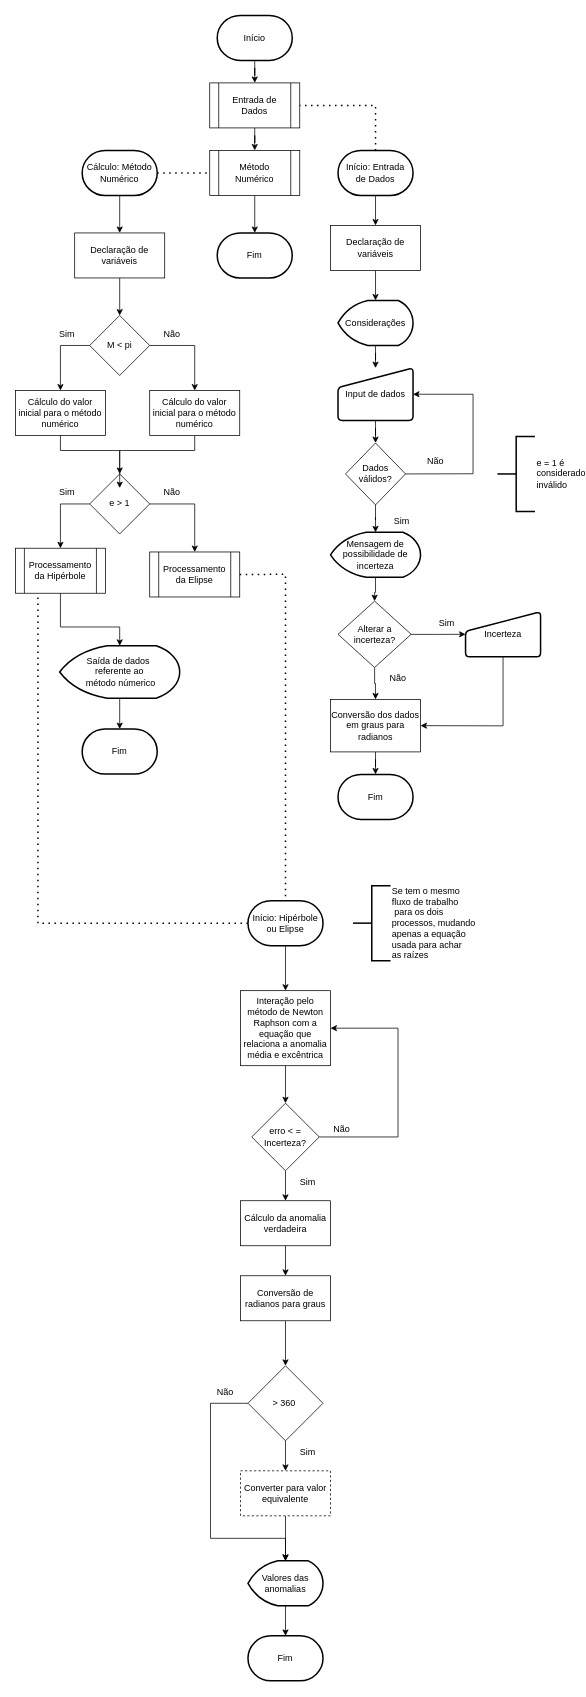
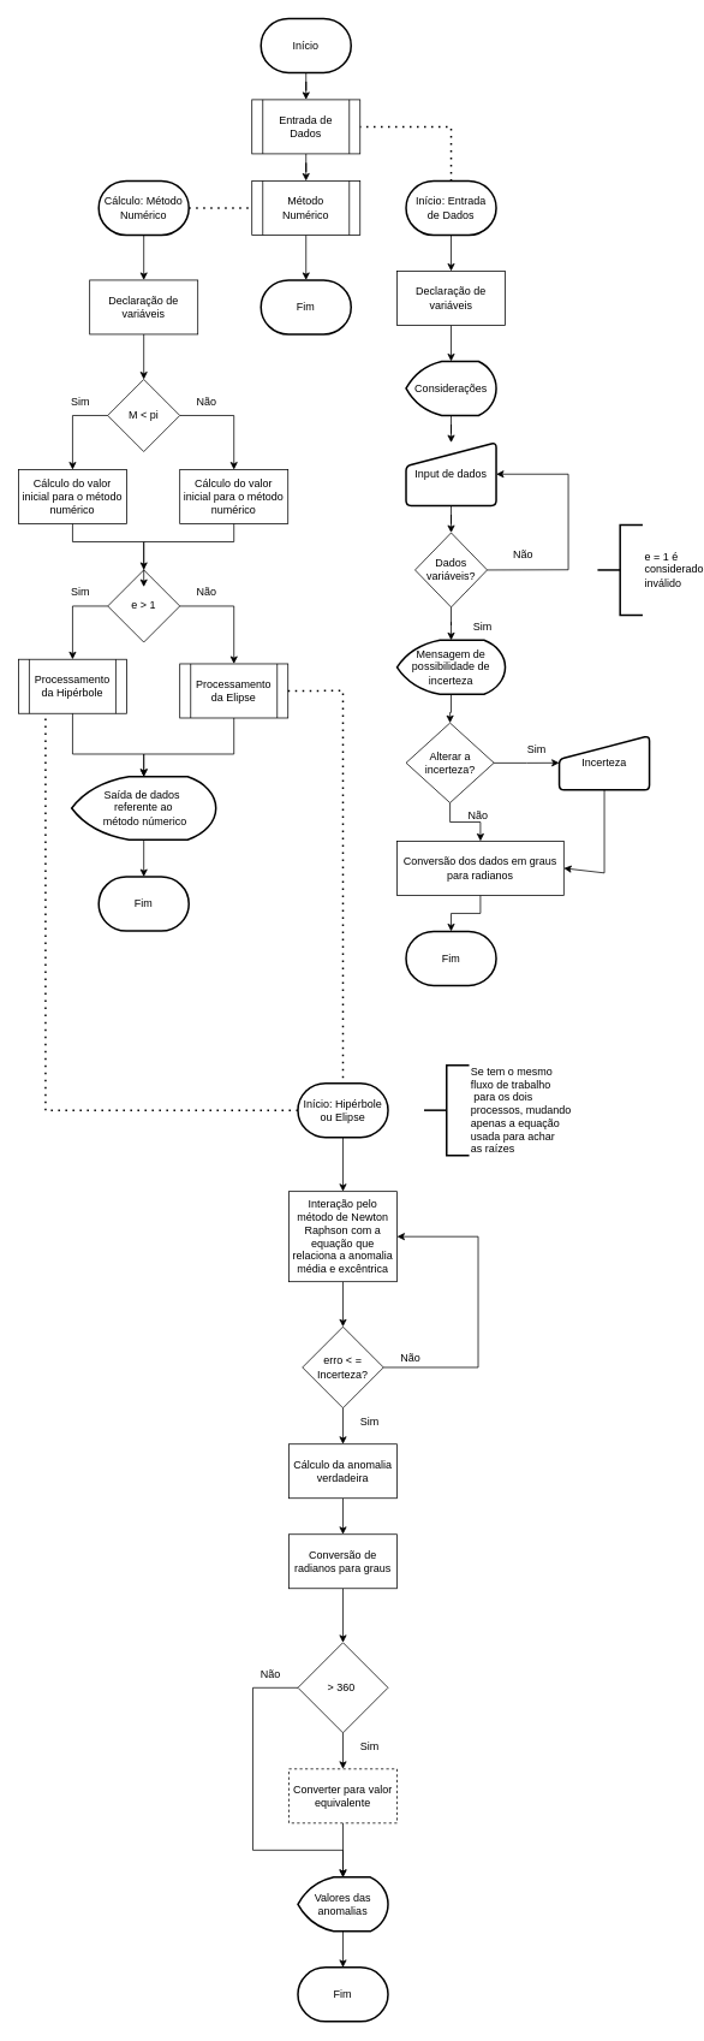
  <mxCell id="0" />
  <mxCell id="1" parent="0" />
  <mxCell id="2" value="" style="edgeStyle=orthogonalEdgeStyle;rounded=0;orthogonalLoop=1;jettySize=auto;html=1;" parent="1" source="3" target="37" edge="1"><mxGeometry relative="1" as="geometry" /></mxCell>
  <mxCell id="3" value="Início" style="strokeWidth=2;html=1;shape=mxgraph.flowchart.terminator;whiteSpace=wrap;" parent="1" vertex="1"><mxGeometry x="289" y="20" width="100" height="60" as="geometry" /></mxCell>
  <mxCell id="4" value="" style="edgeStyle=orthogonalEdgeStyle;rounded=0;orthogonalLoop=1;jettySize=auto;html=1;" parent="1" source="5" target="24" edge="1"><mxGeometry relative="1" as="geometry" /></mxCell>
- <mxCell id="5" value="Dados válidos?" style="rhombus;whiteSpace=wrap;html=1;" parent="1" vertex="1"><mxGeometry x="460" y="590" width="80" height="82.5" as="geometry" /></mxCell>
+ <mxCell id="5" value="Dados variáveis?" style="rhombus;whiteSpace=wrap;html=1;" parent="1" vertex="1"><mxGeometry x="460" y="590" width="80" height="82.5" as="geometry" /></mxCell>
  <mxCell id="6" value="" style="edgeStyle=orthogonalEdgeStyle;rounded=0;orthogonalLoop=1;jettySize=auto;html=1;startArrow=none;" parent="1" source="69" target="9" edge="1"><mxGeometry relative="1" as="geometry"><mxPoint x="500" y="860" as="sourcePoint" /></mxGeometry></mxCell>
  <mxCell id="7" value="" style="edgeStyle=orthogonalEdgeStyle;rounded=0;orthogonalLoop=1;jettySize=auto;html=1;" parent="1" source="69" target="25" edge="1"><mxGeometry relative="1" as="geometry" /></mxCell>
  <mxCell id="8" value="" style="edgeStyle=orthogonalEdgeStyle;rounded=0;orthogonalLoop=1;jettySize=auto;html=1;" parent="1" source="9" target="43" edge="1"><mxGeometry relative="1" as="geometry" /></mxCell>
- <mxCell id="9" value="Conversão dos dados em graus para radianos" style="rounded=0;whiteSpace=wrap;html=1;" parent="1" vertex="1"><mxGeometry x="440" y="931.75" width="120" height="70" as="geometry" /></mxCell>
+ <mxCell id="9" value="Conversão dos dados em graus para radianos" style="rounded=0;whiteSpace=wrap;html=1;" parent="1" vertex="1"><mxGeometry x="440" y="931.75" width="185" height="60" as="geometry" /></mxCell>
  <mxCell id="10" value="M &amp;lt; pi" style="rhombus;whiteSpace=wrap;html=1;" parent="1" vertex="1"><mxGeometry x="119" y="420" width="80" height="80" as="geometry" /></mxCell>
  <mxCell id="11" value="Cálculo do valor inicial para o método numérico" style="rounded=0;whiteSpace=wrap;html=1;" parent="1" vertex="1"><mxGeometry x="20" y="520" width="120" height="60" as="geometry" /></mxCell>
  <mxCell id="12" value="&lt;span&gt;Cálculo do valor inicial para o método numérico&lt;/span&gt;" style="rounded=0;whiteSpace=wrap;html=1;" parent="1" vertex="1"><mxGeometry x="199" y="520" width="120" height="60" as="geometry" /></mxCell>
  <mxCell id="13" value="" style="endArrow=classic;html=1;rounded=0;exitX=0;exitY=0.5;exitDx=0;exitDy=0;entryX=0.5;entryY=0;entryDx=0;entryDy=0;" parent="1" source="10" target="11" edge="1"><mxGeometry width="50" height="50" relative="1" as="geometry"><mxPoint x="189" y="490" as="sourcePoint" /><mxPoint x="239" y="440" as="targetPoint" /><Array as="points"><mxPoint x="80" y="460" /></Array></mxGeometry></mxCell>
  <mxCell id="14" value="" style="endArrow=classic;html=1;rounded=0;exitX=1;exitY=0.5;exitDx=0;exitDy=0;entryX=0.5;entryY=0;entryDx=0;entryDy=0;" parent="1" source="10" target="12" edge="1"><mxGeometry width="50" height="50" relative="1" as="geometry"><mxPoint x="239" y="480" as="sourcePoint" /><mxPoint x="289" y="430" as="targetPoint" /><Array as="points"><mxPoint x="259" y="460" /></Array></mxGeometry></mxCell>
  <mxCell id="15" value="e&amp;nbsp;&amp;gt; 1" style="rhombus;whiteSpace=wrap;html=1;" parent="1" vertex="1"><mxGeometry x="119" y="631.25" width="80" height="80" as="geometry" /></mxCell>
  <mxCell id="16" value="" style="endArrow=classic;html=1;rounded=0;exitX=0.5;exitY=1;exitDx=0;exitDy=0;entryX=0.5;entryY=0;entryDx=0;entryDy=0;" parent="1" source="11" target="15" edge="1"><mxGeometry width="50" height="50" relative="1" as="geometry"><mxPoint x="189" y="490" as="sourcePoint" /><mxPoint x="239" y="440" as="targetPoint" /><Array as="points"><mxPoint x="80" y="600" /><mxPoint x="159" y="600" /></Array></mxGeometry></mxCell>
  <mxCell id="17" value="" style="endArrow=classic;html=1;rounded=0;exitX=0.5;exitY=1;exitDx=0;exitDy=0;" parent="1" source="12" edge="1"><mxGeometry width="50" height="50" relative="1" as="geometry"><mxPoint x="189" y="490" as="sourcePoint" /><mxPoint x="159" y="650" as="targetPoint" /><Array as="points"><mxPoint x="259" y="600" /><mxPoint x="159" y="600" /></Array></mxGeometry></mxCell>
  <mxCell id="18" value="e = 1 é &lt;br&gt;considerado &lt;br&gt;inválido" style="strokeWidth=2;html=1;shape=mxgraph.flowchart.annotation_2;align=left;labelPosition=right;pointerEvents=1;" parent="1" vertex="1"><mxGeometry x="662.5" y="581.25" width="50" height="100" as="geometry" /></mxCell>
  <mxCell id="19" value="" style="edgeStyle=orthogonalEdgeStyle;rounded=0;orthogonalLoop=1;jettySize=auto;html=1;" parent="1" source="20" target="22" edge="1"><mxGeometry relative="1" as="geometry" /></mxCell>
  <mxCell id="20" value="Considerações" style="strokeWidth=2;html=1;shape=mxgraph.flowchart.display;whiteSpace=wrap;" parent="1" vertex="1"><mxGeometry x="450" y="400" width="100" height="60" as="geometry" /></mxCell>
  <mxCell id="21" value="" style="edgeStyle=orthogonalEdgeStyle;rounded=0;orthogonalLoop=1;jettySize=auto;html=1;" parent="1" source="22" target="5" edge="1"><mxGeometry relative="1" as="geometry" /></mxCell>
  <mxCell id="22" value="Input de dados" style="html=1;strokeWidth=2;shape=manualInput;whiteSpace=wrap;rounded=1;size=26;arcSize=11;" parent="1" vertex="1"><mxGeometry x="450" y="490" width="100" height="70" as="geometry" /></mxCell>
  <mxCell id="23" value="" style="edgeStyle=orthogonalEdgeStyle;rounded=0;orthogonalLoop=1;jettySize=auto;html=1;" parent="1" source="24" target="69" edge="1"><mxGeometry relative="1" as="geometry" /></mxCell>
  <mxCell id="24" value="Mensagem de possibilidade de incerteza" style="strokeWidth=2;html=1;shape=mxgraph.flowchart.display;whiteSpace=wrap;" parent="1" vertex="1"><mxGeometry x="440" y="709" width="120" height="60" as="geometry" /></mxCell>
  <mxCell id="25" value="Incerteza" style="html=1;strokeWidth=2;shape=manualInput;whiteSpace=wrap;rounded=1;size=26;arcSize=11;" parent="1" vertex="1"><mxGeometry x="620" y="815" width="100" height="60" as="geometry" /></mxCell>
  <mxCell id="26" value="" style="endArrow=classic;html=1;rounded=0;exitX=0.5;exitY=1;exitDx=0;exitDy=0;entryX=1;entryY=0.5;entryDx=0;entryDy=0;" parent="1" source="25" target="9" edge="1"><mxGeometry width="50" height="50" relative="1" as="geometry"><mxPoint x="610" y="980" as="sourcePoint" /><mxPoint x="660" y="930" as="targetPoint" /><Array as="points"><mxPoint x="670" y="967" /></Array></mxGeometry></mxCell>
  <mxCell id="27" value="" style="endArrow=classic;html=1;rounded=0;exitX=1;exitY=0.5;exitDx=0;exitDy=0;" parent="1" source="15" target="30" edge="1"><mxGeometry width="50" height="50" relative="1" as="geometry"><mxPoint x="269" y="761.25" as="sourcePoint" /><mxPoint x="299" y="761.25" as="targetPoint" /><Array as="points"><mxPoint x="259" y="671.25" /></Array></mxGeometry></mxCell>
  <mxCell id="28" value="" style="endArrow=classic;html=1;rounded=0;exitX=0;exitY=0.5;exitDx=0;exitDy=0;entryX=0.5;entryY=0;entryDx=0;entryDy=0;" parent="1" source="15" target="29" edge="1"><mxGeometry width="50" height="50" relative="1" as="geometry"><mxPoint x="269" y="761.25" as="sourcePoint" /><mxPoint x="29" y="751.25" as="targetPoint" /><Array as="points"><mxPoint x="80" y="671.25" /></Array></mxGeometry></mxCell>
  <mxCell id="29" value="Processamento da Hipérbole" style="shape=process;whiteSpace=wrap;html=1;backgroundOutline=1;" parent="1" vertex="1"><mxGeometry x="20" y="730.25" width="120" height="60" as="geometry" /></mxCell>
  <mxCell id="30" value="Processamento da Elipse" style="shape=process;whiteSpace=wrap;html=1;backgroundOutline=1;" parent="1" vertex="1"><mxGeometry x="199" y="735.25" width="120" height="60" as="geometry" /></mxCell>
  <mxCell id="31" value="" style="edgeStyle=orthogonalEdgeStyle;rounded=0;orthogonalLoop=1;jettySize=auto;html=1;" parent="1" source="32" target="33" edge="1"><mxGeometry relative="1" as="geometry" /></mxCell>
  <mxCell id="32" value="Saída de dados&amp;nbsp;&lt;br&gt;referente ao&lt;br&gt;&amp;nbsp;método númerico" style="strokeWidth=2;html=1;shape=mxgraph.flowchart.display;whiteSpace=wrap;" parent="1" vertex="1"><mxGeometry x="79" y="860.25" width="160" height="70" as="geometry" /></mxCell>
  <mxCell id="33" value="Fim" style="strokeWidth=2;html=1;shape=mxgraph.flowchart.terminator;whiteSpace=wrap;" parent="1" vertex="1"><mxGeometry x="109" y="971.25" width="100" height="60" as="geometry" /></mxCell>
  <mxCell id="34" value="" style="endArrow=classic;html=1;rounded=0;exitX=0.5;exitY=1;exitDx=0;exitDy=0;entryX=0.5;entryY=0;entryDx=0;entryDy=0;entryPerimeter=0;" parent="1" source="29" target="32" edge="1"><mxGeometry width="50" height="50" relative="1" as="geometry"><mxPoint x="269" y="845.25" as="sourcePoint" /><mxPoint x="319" y="795.25" as="targetPoint" /><Array as="points"><mxPoint x="80" y="835.25" /><mxPoint x="159" y="835.25" /></Array></mxGeometry></mxCell>
+ <mxCell id="35" value="" style="endArrow=classic;html=1;rounded=0;exitX=0.5;exitY=1;exitDx=0;exitDy=0;entryX=0.5;entryY=0;entryDx=0;entryDy=0;entryPerimeter=0;" parent="1" source="30" target="32" edge="1"><mxGeometry width="50" height="50" relative="1" as="geometry"><mxPoint x="269" y="845.25" as="sourcePoint" /><mxPoint x="319" y="795.25" as="targetPoint" /><Array as="points"><mxPoint x="259" y="835.25" /><mxPoint x="159" y="835.25" /></Array></mxGeometry></mxCell>
  <mxCell id="36" value="" style="edgeStyle=orthogonalEdgeStyle;rounded=0;orthogonalLoop=1;jettySize=auto;html=1;" parent="1" source="37" target="39" edge="1"><mxGeometry relative="1" as="geometry" /></mxCell>
  <mxCell id="37" value="Entrada de Dados" style="shape=process;whiteSpace=wrap;html=1;backgroundOutline=1;" parent="1" vertex="1"><mxGeometry x="279" y="110" width="120" height="60" as="geometry" /></mxCell>
  <mxCell id="38" value="" style="edgeStyle=orthogonalEdgeStyle;rounded=0;orthogonalLoop=1;jettySize=auto;html=1;" parent="1" source="39" target="40" edge="1"><mxGeometry relative="1" as="geometry" /></mxCell>
  <mxCell id="39" value="Método Numérico" style="shape=process;whiteSpace=wrap;html=1;backgroundOutline=1;" parent="1" vertex="1"><mxGeometry x="279" y="200" width="120" height="60" as="geometry" /></mxCell>
  <mxCell id="40" value="Fim" style="strokeWidth=2;html=1;shape=mxgraph.flowchart.terminator;whiteSpace=wrap;" parent="1" vertex="1"><mxGeometry x="289" y="310" width="100" height="60" as="geometry" /></mxCell>
  <mxCell id="41" value="" style="edgeStyle=orthogonalEdgeStyle;rounded=0;orthogonalLoop=1;jettySize=auto;html=1;" parent="1" source="42" target="45" edge="1"><mxGeometry relative="1" as="geometry" /></mxCell>
  <mxCell id="42" value="Início: Entrada &lt;br&gt;de Dados" style="strokeWidth=2;html=1;shape=mxgraph.flowchart.terminator;whiteSpace=wrap;" parent="1" vertex="1"><mxGeometry x="450" y="200" width="100" height="60" as="geometry" /></mxCell>
  <mxCell id="43" value="Fim" style="strokeWidth=2;html=1;shape=mxgraph.flowchart.terminator;whiteSpace=wrap;" parent="1" vertex="1"><mxGeometry x="450" y="1031.75" width="100" height="60" as="geometry" /></mxCell>
  <mxCell id="44" value="" style="edgeStyle=orthogonalEdgeStyle;rounded=0;orthogonalLoop=1;jettySize=auto;html=1;" parent="1" source="45" target="20" edge="1"><mxGeometry relative="1" as="geometry" /></mxCell>
  <mxCell id="45" value="Declaração de variáveis" style="rounded=0;whiteSpace=wrap;html=1;" parent="1" vertex="1"><mxGeometry x="440" y="300" width="120" height="60" as="geometry" /></mxCell>
  <mxCell id="46" value="" style="edgeStyle=orthogonalEdgeStyle;rounded=0;orthogonalLoop=1;jettySize=auto;html=1;" parent="1" source="47" target="10" edge="1"><mxGeometry relative="1" as="geometry" /></mxCell>
  <mxCell id="47" value="Declaração de variáveis" style="rounded=0;whiteSpace=wrap;html=1;" parent="1" vertex="1"><mxGeometry x="99" y="310" width="120" height="60" as="geometry" /></mxCell>
  <mxCell id="48" value="" style="edgeStyle=orthogonalEdgeStyle;rounded=0;orthogonalLoop=1;jettySize=auto;html=1;" parent="1" source="49" target="47" edge="1"><mxGeometry relative="1" as="geometry" /></mxCell>
  <mxCell id="49" value="Cálculo: Método Numérico" style="strokeWidth=2;html=1;shape=mxgraph.flowchart.terminator;whiteSpace=wrap;" parent="1" vertex="1"><mxGeometry x="109" y="200" width="100" height="60" as="geometry" /></mxCell>
  <mxCell id="50" value="" style="edgeStyle=orthogonalEdgeStyle;rounded=0;orthogonalLoop=1;jettySize=auto;html=1;" parent="1" source="51" target="53" edge="1"><mxGeometry relative="1" as="geometry" /></mxCell>
  <mxCell id="51" value="Início: Hipérbole ou Elipse" style="strokeWidth=2;html=1;shape=mxgraph.flowchart.terminator;whiteSpace=wrap;" parent="1" vertex="1"><mxGeometry x="330" y="1200" width="100" height="60" as="geometry" /></mxCell>
  <mxCell id="52" value="" style="edgeStyle=orthogonalEdgeStyle;rounded=0;orthogonalLoop=1;jettySize=auto;html=1;" parent="1" source="53" target="55" edge="1"><mxGeometry relative="1" as="geometry" /></mxCell>
  <mxCell id="53" value="Interação pelo método de Newton Raphson com a equação que relaciona a anomalia média e excêntrica" style="rounded=0;whiteSpace=wrap;html=1;" parent="1" vertex="1"><mxGeometry x="320" y="1320" width="120" height="100" as="geometry" /></mxCell>
  <mxCell id="54" value="" style="edgeStyle=orthogonalEdgeStyle;rounded=0;orthogonalLoop=1;jettySize=auto;html=1;" parent="1" source="55" target="58" edge="1"><mxGeometry relative="1" as="geometry" /></mxCell>
  <mxCell id="55" value="erro &amp;lt; = Incerteza?" style="rhombus;whiteSpace=wrap;html=1;" parent="1" vertex="1"><mxGeometry x="335" y="1470" width="90" height="90" as="geometry" /></mxCell>
  <mxCell id="56" value="" style="endArrow=classic;html=1;rounded=0;exitX=1;exitY=0.5;exitDx=0;exitDy=0;entryX=1;entryY=0.5;entryDx=0;entryDy=0;" parent="1" source="55" target="53" edge="1"><mxGeometry width="50" height="50" relative="1" as="geometry"><mxPoint x="-240" y="1670" as="sourcePoint" /><mxPoint x="-190" y="1620" as="targetPoint" /><Array as="points"><mxPoint x="530" y="1515" /><mxPoint x="530" y="1370" /></Array></mxGeometry></mxCell>
  <mxCell id="57" value="" style="edgeStyle=orthogonalEdgeStyle;rounded=0;orthogonalLoop=1;jettySize=auto;html=1;" parent="1" source="58" target="60" edge="1"><mxGeometry relative="1" as="geometry" /></mxCell>
  <mxCell id="58" value="Cálculo da anomalia verdadeira" style="rounded=0;whiteSpace=wrap;html=1;" parent="1" vertex="1"><mxGeometry x="320" y="1600" width="120" height="60" as="geometry" /></mxCell>
  <mxCell id="59" value="" style="edgeStyle=orthogonalEdgeStyle;rounded=0;orthogonalLoop=1;jettySize=auto;html=1;" parent="1" source="60" target="62" edge="1"><mxGeometry relative="1" as="geometry" /></mxCell>
  <mxCell id="60" value="Conversão de radianos para graus" style="rounded=0;whiteSpace=wrap;html=1;" parent="1" vertex="1"><mxGeometry x="320" y="1700" width="120" height="60" as="geometry" /></mxCell>
  <mxCell id="61" value="" style="edgeStyle=orthogonalEdgeStyle;rounded=0;orthogonalLoop=1;jettySize=auto;html=1;" parent="1" source="62" target="64" edge="1"><mxGeometry relative="1" as="geometry" /></mxCell>
  <mxCell id="62" value="&amp;gt; 360&amp;nbsp;" style="rhombus;whiteSpace=wrap;html=1;" parent="1" vertex="1"><mxGeometry x="330" y="1820" width="100" height="100" as="geometry" /></mxCell>
  <mxCell id="63" value="" style="edgeStyle=orthogonalEdgeStyle;rounded=0;orthogonalLoop=1;jettySize=auto;html=1;" parent="1" source="64" target="66" edge="1"><mxGeometry relative="1" as="geometry" /></mxCell>
  <mxCell id="64" value="Converter para valor equivalente" style="rounded=0;whiteSpace=wrap;html=1;dashed=1;" parent="1" vertex="1"><mxGeometry x="320" y="1960" width="120" height="60" as="geometry" /></mxCell>
  <mxCell id="65" value="" style="edgeStyle=orthogonalEdgeStyle;rounded=0;orthogonalLoop=1;jettySize=auto;html=1;" parent="1" source="66" target="68" edge="1"><mxGeometry relative="1" as="geometry" /></mxCell>
  <mxCell id="66" value="Valores das anomalias" style="strokeWidth=2;html=1;shape=mxgraph.flowchart.display;whiteSpace=wrap;" parent="1" vertex="1"><mxGeometry x="330" y="2080" width="100" height="60" as="geometry" /></mxCell>
  <mxCell id="67" value="" style="endArrow=classic;html=1;rounded=0;exitX=0;exitY=0.5;exitDx=0;exitDy=0;" parent="1" source="62" edge="1"><mxGeometry width="50" height="50" relative="1" as="geometry"><mxPoint x="190" y="1910" as="sourcePoint" /><mxPoint x="380" y="2080" as="targetPoint" /><Array as="points"><mxPoint x="280" y="1870" /><mxPoint x="280" y="2050" /><mxPoint x="380" y="2050" /></Array></mxGeometry></mxCell>
  <mxCell id="68" value="Fim" style="strokeWidth=2;html=1;shape=mxgraph.flowchart.terminator;whiteSpace=wrap;" parent="1" vertex="1"><mxGeometry x="330" y="2180" width="100" height="60" as="geometry" /></mxCell>
  <mxCell id="69" value="Alterar a incerteza?" style="rhombus;whiteSpace=wrap;html=1;" parent="1" vertex="1"><mxGeometry x="450" y="800.75" width="97.5" height="88.5" as="geometry" /></mxCell>
  <mxCell id="70" value="Não" style="text;html=1;strokeColor=none;fillColor=none;align=center;verticalAlign=middle;whiteSpace=wrap;rounded=0;" parent="1" vertex="1"><mxGeometry x="550" y="600" width="60" height="30" as="geometry" /></mxCell>
  <mxCell id="71" value="Sim" style="text;html=1;strokeColor=none;fillColor=none;align=center;verticalAlign=middle;whiteSpace=wrap;rounded=0;" parent="1" vertex="1"><mxGeometry x="505" y="679" width="60" height="30" as="geometry" /></mxCell>
  <mxCell id="72" value="Sim" style="text;html=1;strokeColor=none;fillColor=none;align=center;verticalAlign=middle;whiteSpace=wrap;rounded=0;" parent="1" vertex="1"><mxGeometry x="565" y="815" width="60" height="30" as="geometry" /></mxCell>
  <mxCell id="73" value="Não" style="text;html=1;strokeColor=none;fillColor=none;align=center;verticalAlign=middle;whiteSpace=wrap;rounded=0;" parent="1" vertex="1"><mxGeometry x="500" y="889.25" width="60" height="30" as="geometry" /></mxCell>
  <mxCell id="74" value="Não" style="text;html=1;strokeColor=none;fillColor=none;align=center;verticalAlign=middle;whiteSpace=wrap;rounded=0;" parent="1" vertex="1"><mxGeometry x="199" y="430" width="60" height="30" as="geometry" /></mxCell>
  <mxCell id="75" value="Sim" style="text;html=1;strokeColor=none;fillColor=none;align=center;verticalAlign=middle;whiteSpace=wrap;rounded=0;" parent="1" vertex="1"><mxGeometry x="59" y="430" width="60" height="30" as="geometry" /></mxCell>
  <mxCell id="76" value="Não" style="text;html=1;strokeColor=none;fillColor=none;align=center;verticalAlign=middle;whiteSpace=wrap;rounded=0;" parent="1" vertex="1"><mxGeometry x="199" y="641.25" width="60" height="30" as="geometry" /></mxCell>
  <mxCell id="77" value="Sim" style="text;html=1;strokeColor=none;fillColor=none;align=center;verticalAlign=middle;whiteSpace=wrap;rounded=0;" parent="1" vertex="1"><mxGeometry x="59" y="641.25" width="60" height="30" as="geometry" /></mxCell>
  <mxCell id="78" value="Não" style="text;html=1;strokeColor=none;fillColor=none;align=center;verticalAlign=middle;whiteSpace=wrap;rounded=0;" parent="1" vertex="1"><mxGeometry x="425" y="1490" width="60" height="30" as="geometry" /></mxCell>
  <mxCell id="79" value="Sim" style="text;html=1;strokeColor=none;fillColor=none;align=center;verticalAlign=middle;whiteSpace=wrap;rounded=0;" parent="1" vertex="1"><mxGeometry x="380" y="1560" width="60" height="30" as="geometry" /></mxCell>
  <mxCell id="80" value="Sim" style="text;html=1;strokeColor=none;fillColor=none;align=center;verticalAlign=middle;whiteSpace=wrap;rounded=0;" parent="1" vertex="1"><mxGeometry x="380" y="1920" width="60" height="30" as="geometry" /></mxCell>
  <mxCell id="81" value="Não" style="text;html=1;strokeColor=none;fillColor=none;align=center;verticalAlign=middle;whiteSpace=wrap;rounded=0;" parent="1" vertex="1"><mxGeometry x="270" y="1840" width="60" height="30" as="geometry" /></mxCell>
  <mxCell id="82" value="" style="endArrow=none;dashed=1;html=1;dashPattern=1 3;strokeWidth=2;rounded=0;entryX=1;entryY=0.5;entryDx=0;entryDy=0;exitX=0.5;exitY=0;exitDx=0;exitDy=0;exitPerimeter=0;" parent="1" source="42" target="37" edge="1"><mxGeometry width="50" height="50" relative="1" as="geometry"><mxPoint x="299" y="450" as="sourcePoint" /><mxPoint x="349" y="400" as="targetPoint" /><Array as="points"><mxPoint x="500" y="140" /></Array></mxGeometry></mxCell>
  <mxCell id="83" value="" style="endArrow=none;dashed=1;html=1;dashPattern=1 3;strokeWidth=2;rounded=0;entryX=0;entryY=0.5;entryDx=0;entryDy=0;exitX=1;exitY=0.5;exitDx=0;exitDy=0;exitPerimeter=0;" parent="1" source="49" target="39" edge="1"><mxGeometry width="50" height="50" relative="1" as="geometry"><mxPoint x="299" y="450" as="sourcePoint" /><mxPoint x="349" y="400" as="targetPoint" /></mxGeometry></mxCell>
  <mxCell id="84" value="Se tem o mesmo &lt;br&gt;fluxo de trabalho&lt;br&gt;&amp;nbsp;para os dois &lt;br&gt;processos, mudando &lt;br&gt;apenas a equação &lt;br&gt;usada para achar &lt;br&gt;as raízes" style="strokeWidth=2;html=1;shape=mxgraph.flowchart.annotation_2;align=left;labelPosition=right;pointerEvents=1;" parent="1" vertex="1"><mxGeometry x="470" y="1180" width="50" height="100" as="geometry" /></mxCell>
  <mxCell id="85" value="" style="endArrow=classic;html=1;rounded=0;exitX=1;exitY=0.5;exitDx=0;exitDy=0;entryX=1;entryY=0.5;entryDx=0;entryDy=0;" parent="1" source="5" target="22" edge="1"><mxGeometry width="50" height="50" relative="1" as="geometry"><mxPoint x="620" y="760" as="sourcePoint" /><mxPoint x="670" y="710" as="targetPoint" /><Array as="points"><mxPoint x="630" y="631" /><mxPoint x="630" y="525" /></Array></mxGeometry></mxCell>
  <mxCell id="86" value="" style="endArrow=none;dashed=1;html=1;dashPattern=1 3;strokeWidth=2;rounded=0;exitX=1;exitY=0.5;exitDx=0;exitDy=0;entryX=0.5;entryY=0;entryDx=0;entryDy=0;entryPerimeter=0;" parent="1" source="30" target="51" edge="1"><mxGeometry width="50" height="50" relative="1" as="geometry"><mxPoint x="450" y="1060" as="sourcePoint" /><mxPoint x="500" y="1010" as="targetPoint" /><Array as="points"><mxPoint x="380" y="765" /></Array></mxGeometry></mxCell>
  <mxCell id="87" value="" style="endArrow=none;dashed=1;html=1;dashPattern=1 3;strokeWidth=2;rounded=0;entryX=0.25;entryY=1;entryDx=0;entryDy=0;exitX=0;exitY=0.5;exitDx=0;exitDy=0;exitPerimeter=0;" parent="1" source="51" target="29" edge="1"><mxGeometry width="50" height="50" relative="1" as="geometry"><mxPoint x="450" y="1060" as="sourcePoint" /><mxPoint x="500" y="1010" as="targetPoint" /><Array as="points"><mxPoint x="50" y="1230" /><mxPoint x="50" y="860" /></Array></mxGeometry></mxCell>
